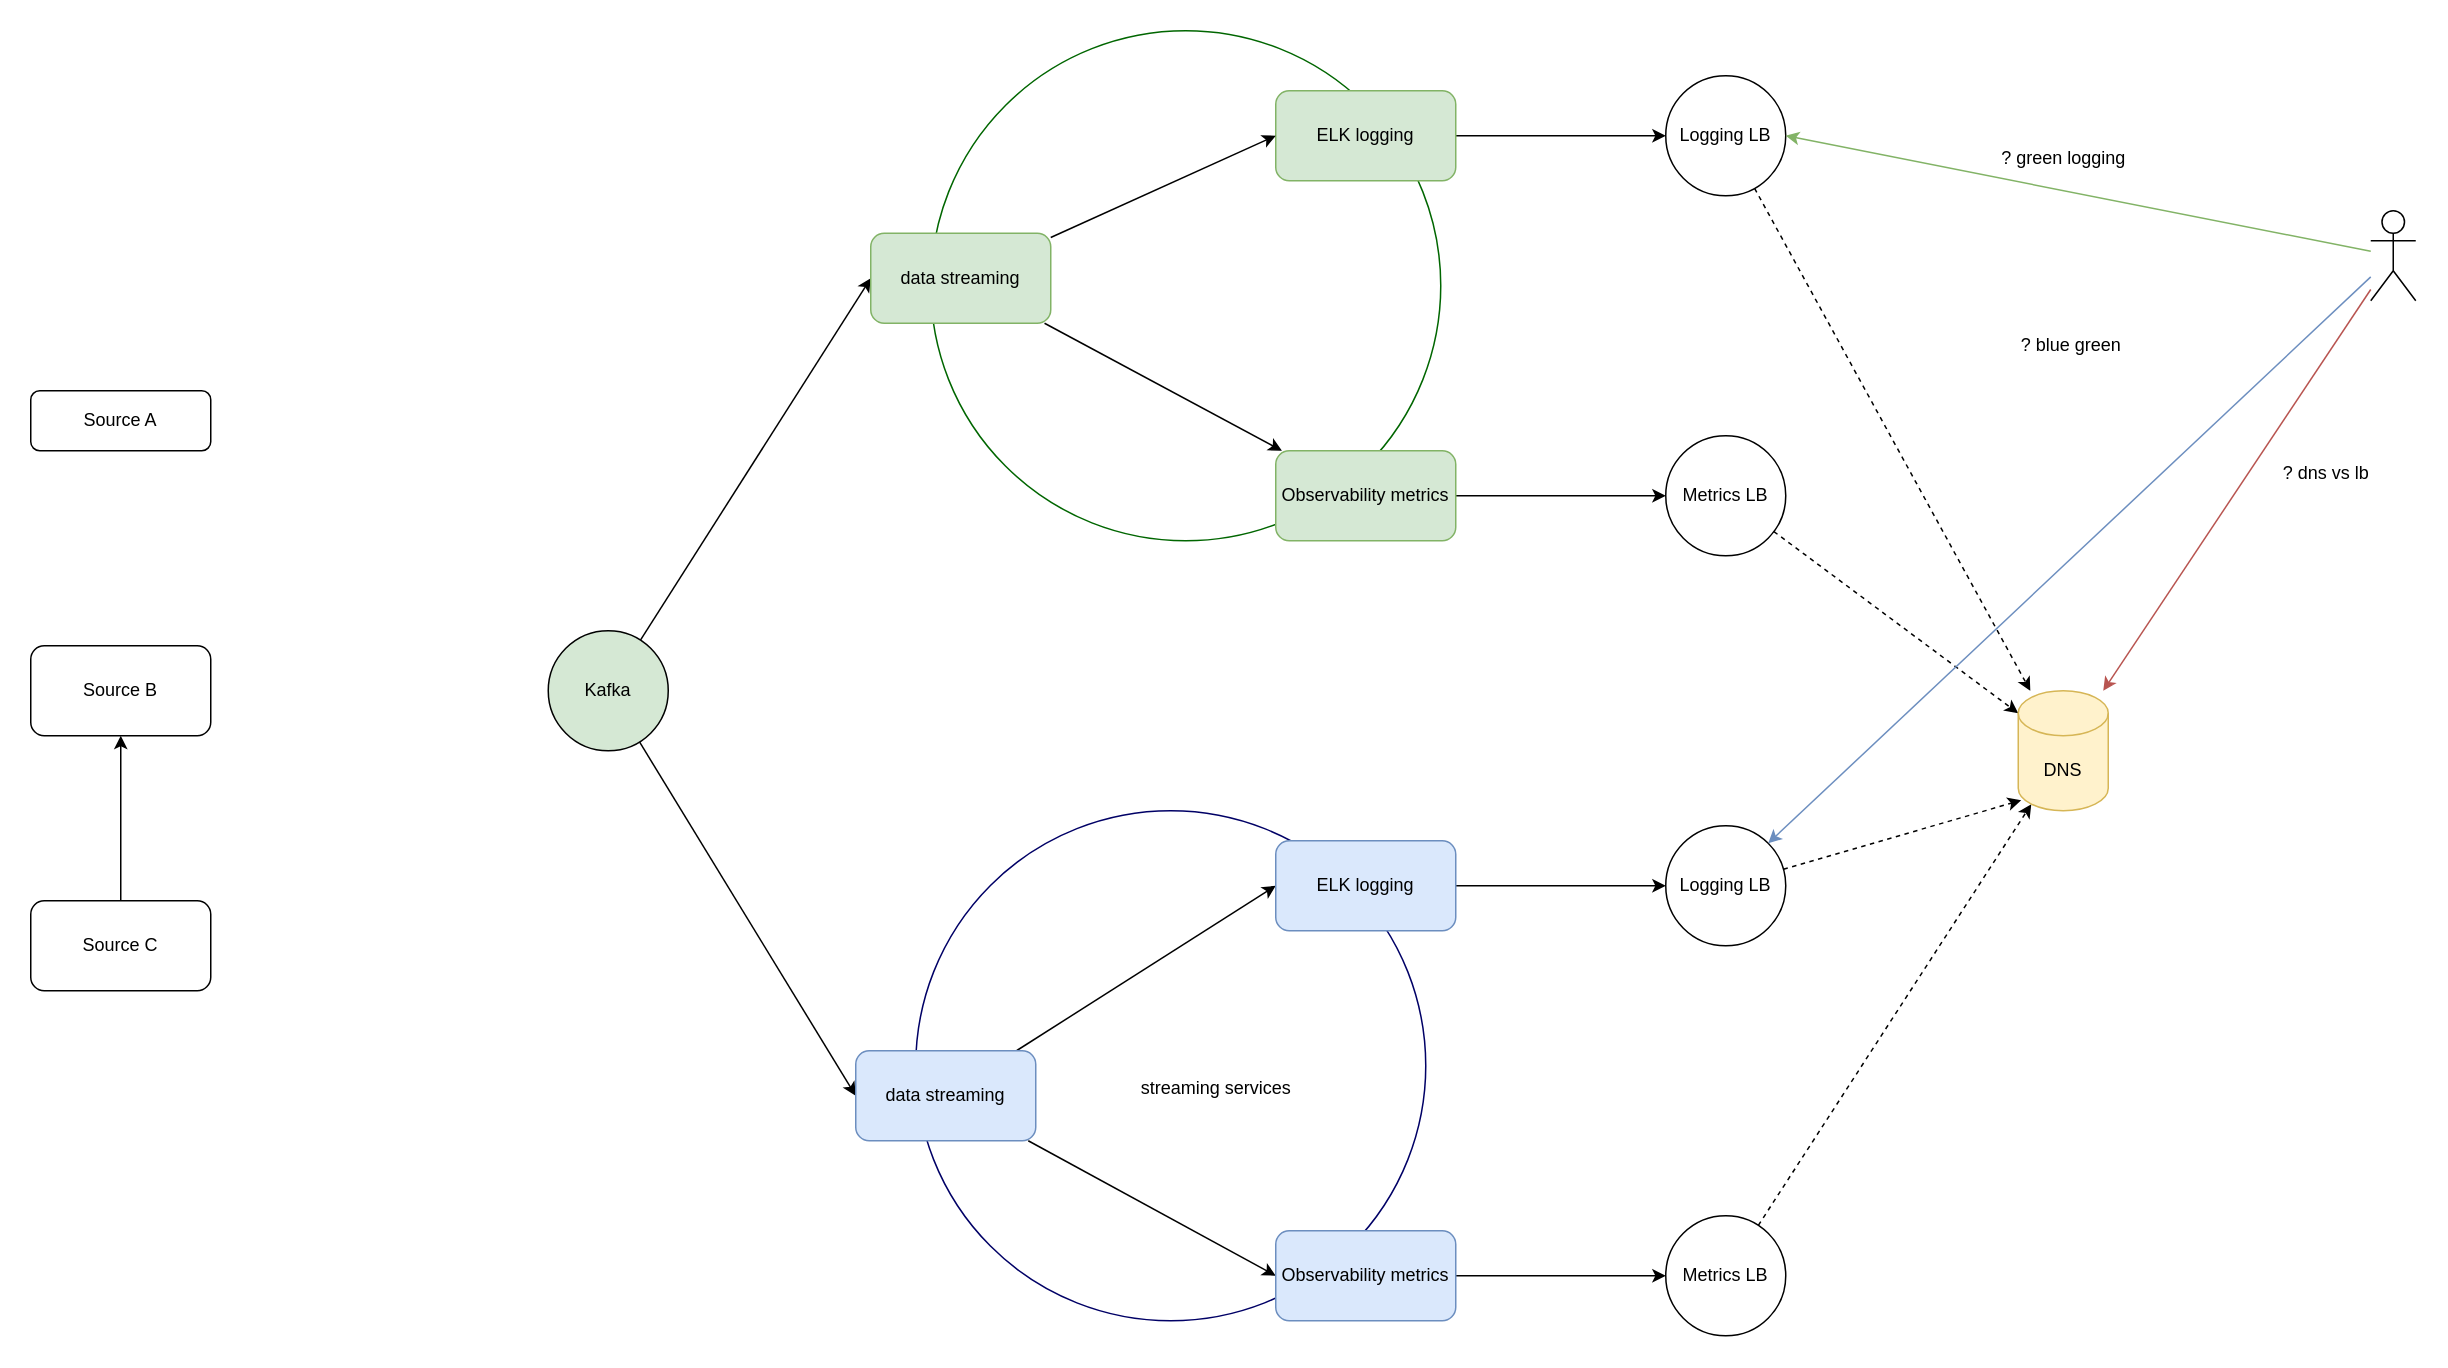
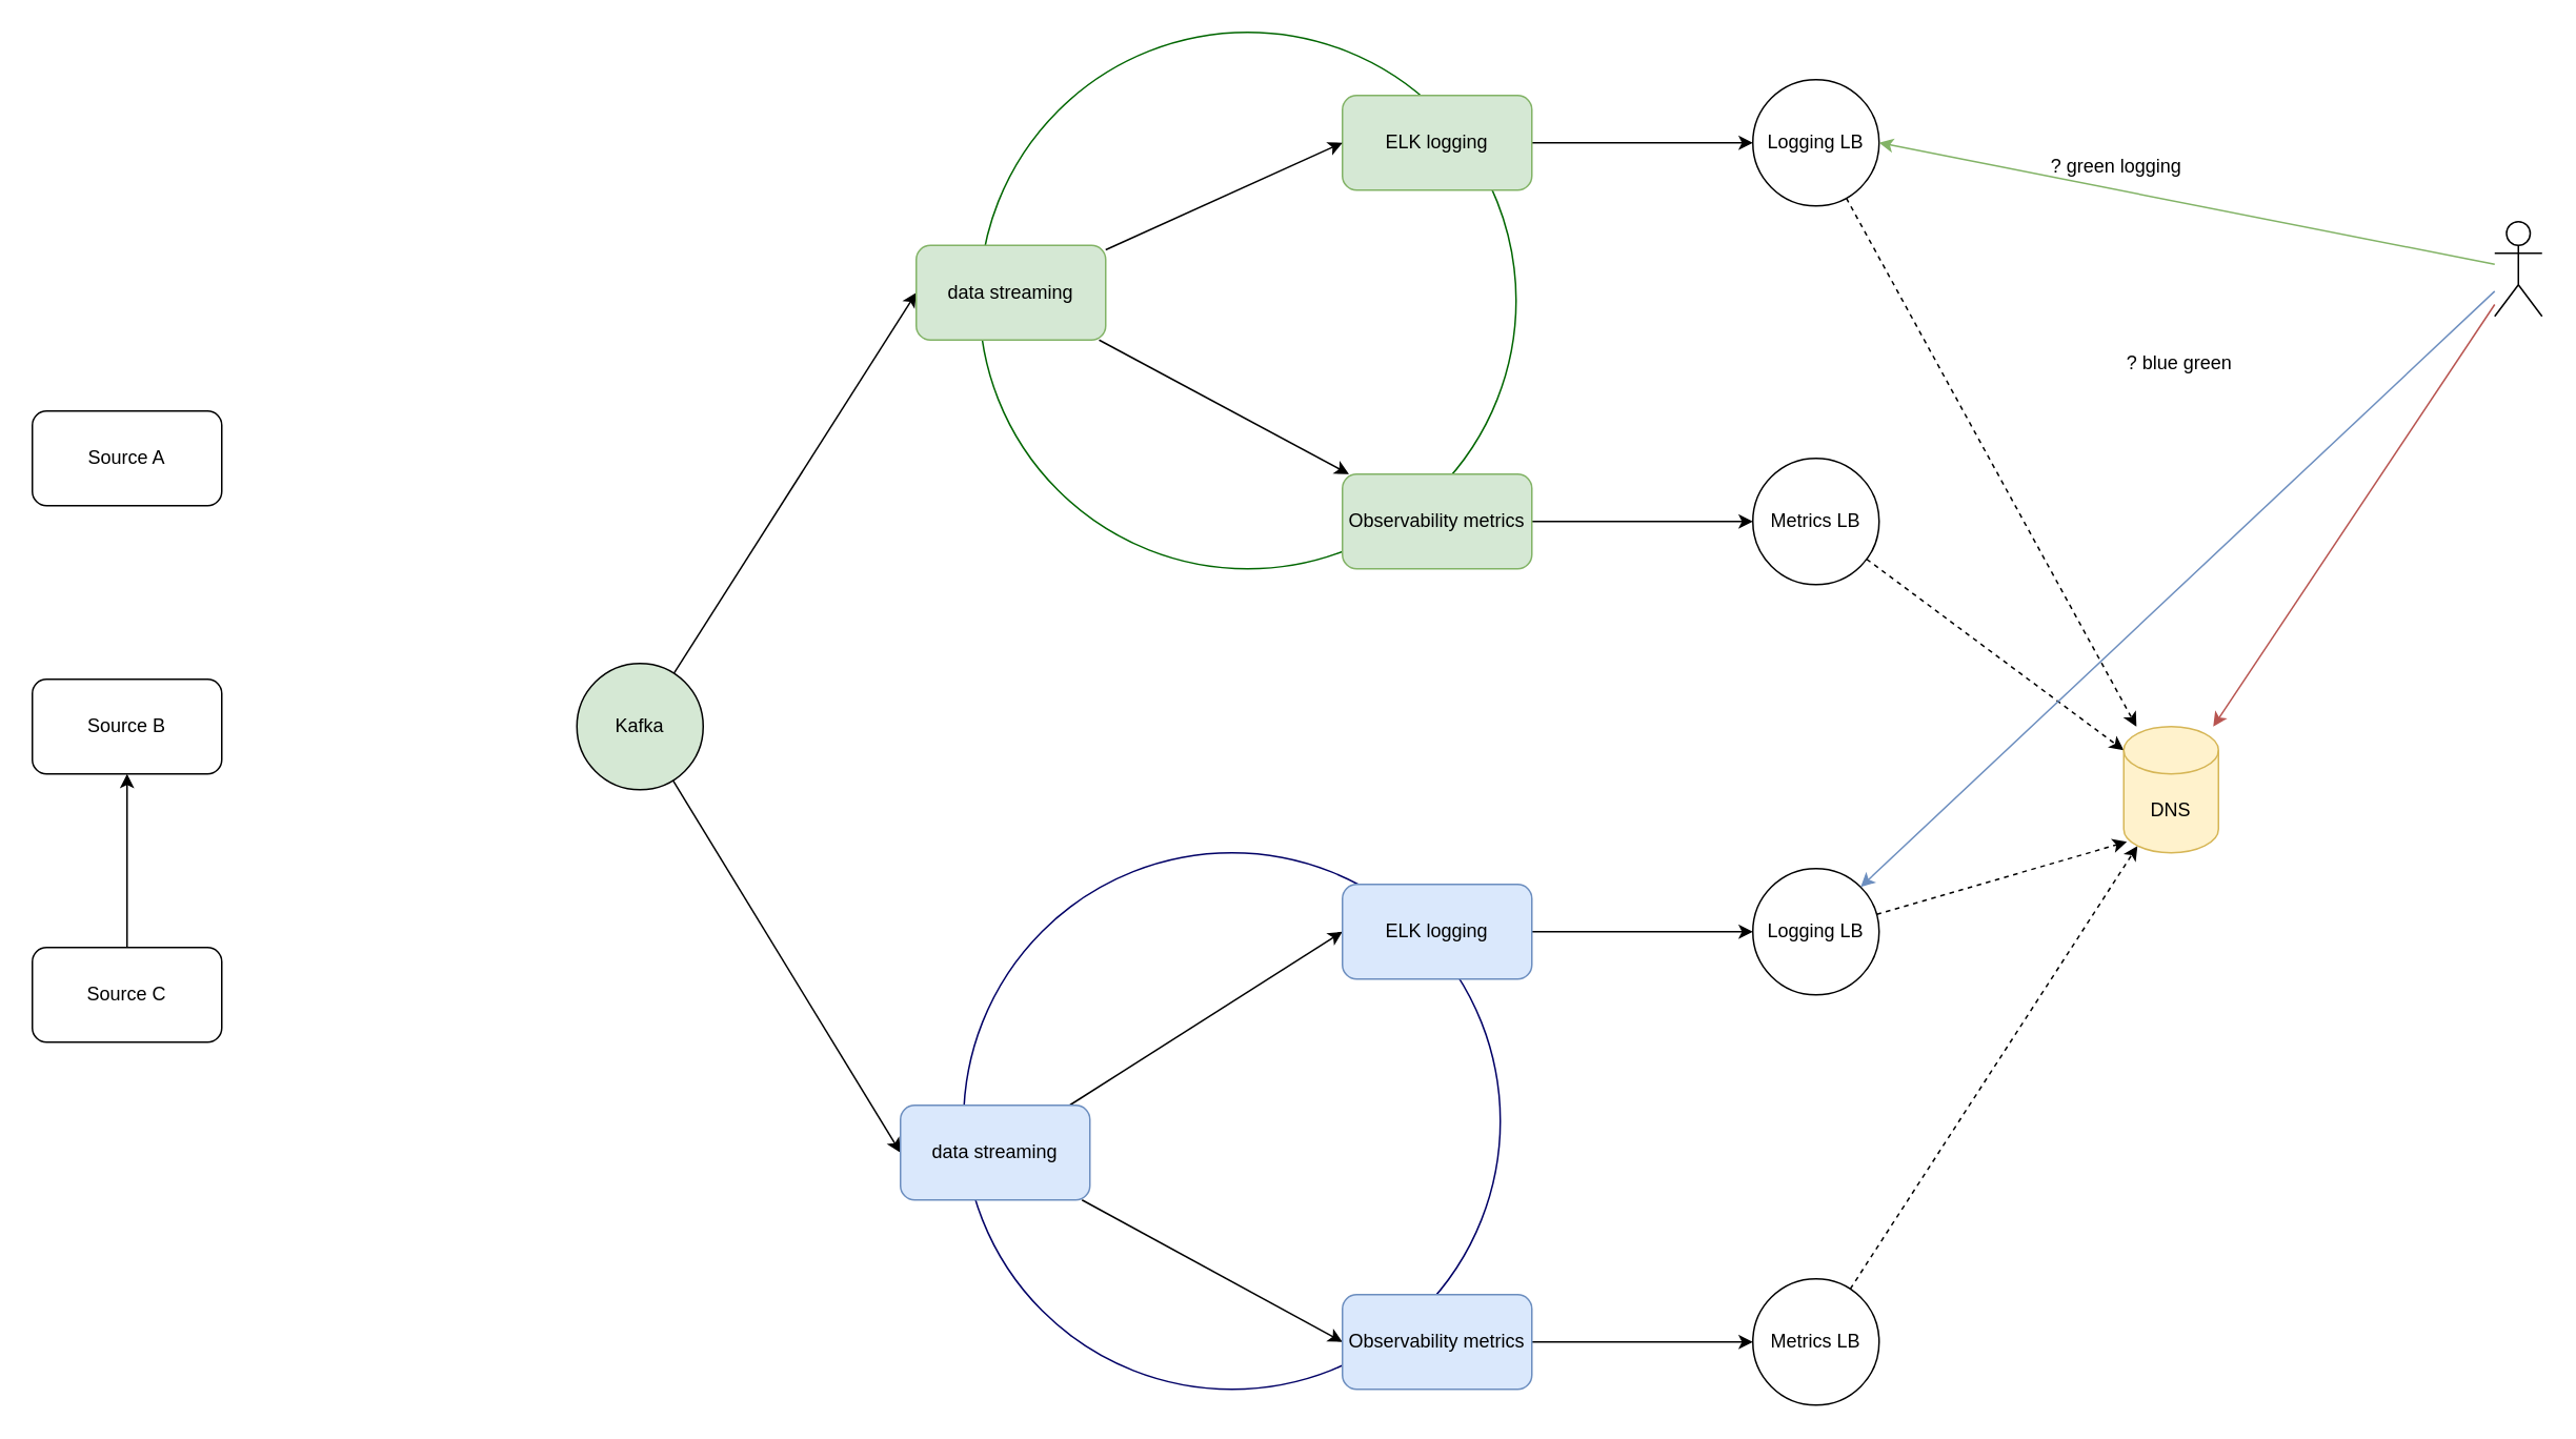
  <mxCell id="0" />
  <mxCell id="1" parent="0" />
  <mxCell id="2" value="" style="ellipse;whiteSpace=wrap;html=1;aspect=fixed;strokeColor=#000066;" vertex="1" parent="1"><mxGeometry x="610" y="540" width="340" height="340" as="geometry" /></mxCell>
  <mxCell id="3" value="" style="ellipse;whiteSpace=wrap;html=1;aspect=fixed;strokeColor=#006600;" vertex="1" parent="1"><mxGeometry x="620" y="20" width="340" height="340" as="geometry" /></mxCell>
- <mxCell id="4" value="Source A" style="rounded=1;whiteSpace=wrap;html=1;" vertex="1" parent="1"><mxGeometry x="20" y="260" width="120" height="40" as="geometry" /></mxCell>
+ <mxCell id="4" value="Source A" style="rounded=1;whiteSpace=wrap;html=1;" vertex="1" parent="1"><mxGeometry x="20" y="260" width="120" height="60" as="geometry" /></mxCell>
  <mxCell id="5" value="Source B" style="rounded=1;whiteSpace=wrap;html=1;" vertex="1" parent="1"><mxGeometry x="20" y="430" width="120" height="60" as="geometry" /></mxCell>
  <mxCell id="6" style="edgeStyle=none;rounded=0;orthogonalLoop=1;jettySize=auto;html=1;" edge="1" parent="1" source="7" target="5"><mxGeometry relative="1" as="geometry"><mxPoint x="310" y="460" as="targetPoint" /></mxGeometry></mxCell>
  <mxCell id="7" value="Source C" style="rounded=1;whiteSpace=wrap;html=1;" vertex="1" parent="1"><mxGeometry x="20" y="600" width="120" height="60" as="geometry" /></mxCell>
  <mxCell id="8" style="rounded=0;orthogonalLoop=1;jettySize=auto;html=1;entryX=0;entryY=0.5;entryDx=0;entryDy=0;" edge="1" parent="1" source="10" target="13"><mxGeometry relative="1" as="geometry" /></mxCell>
  <mxCell id="9" style="edgeStyle=none;rounded=0;orthogonalLoop=1;jettySize=auto;html=1;entryX=0;entryY=0.5;entryDx=0;entryDy=0;" edge="1" parent="1" source="10" target="24"><mxGeometry relative="1" as="geometry" /></mxCell>
  <mxCell id="10" value="Kafka" style="ellipse;whiteSpace=wrap;html=1;aspect=fixed;fillColor=#d5e8d4;" vertex="1" parent="1"><mxGeometry x="365" y="420" width="80" height="80" as="geometry" /></mxCell>
  <mxCell id="11" style="edgeStyle=none;rounded=0;orthogonalLoop=1;jettySize=auto;html=1;entryX=0;entryY=0.5;entryDx=0;entryDy=0;" edge="1" parent="1" source="13" target="28"><mxGeometry relative="1" as="geometry" /></mxCell>
  <mxCell id="12" style="edgeStyle=none;rounded=0;orthogonalLoop=1;jettySize=auto;html=1;entryX=0;entryY=0.5;entryDx=0;entryDy=0;" edge="1" parent="1" source="13" target="17"><mxGeometry relative="1" as="geometry" /></mxCell>
  <mxCell id="13" value="data streaming" style="rounded=1;whiteSpace=wrap;html=1;fillColor=#dae8fc;strokeColor=#6c8ebf;" vertex="1" parent="1"><mxGeometry x="570" y="700" width="120" height="60" as="geometry" /></mxCell>
  <mxCell id="14" style="edgeStyle=none;rounded=0;orthogonalLoop=1;jettySize=auto;html=1;entryX=0;entryY=0.5;entryDx=0;entryDy=0;" edge="1" parent="1" source="15" target="19"><mxGeometry relative="1" as="geometry" /></mxCell>
  <mxCell id="15" value="Observability metrics" style="rounded=1;whiteSpace=wrap;html=1;fillColor=#d5e8d4;strokeColor=#82b366;" vertex="1" parent="1"><mxGeometry x="850" y="300" width="120" height="60" as="geometry" /></mxCell>
  <mxCell id="16" style="edgeStyle=none;rounded=0;orthogonalLoop=1;jettySize=auto;html=1;entryX=0;entryY=0.5;entryDx=0;entryDy=0;" edge="1" parent="1" source="17" target="30"><mxGeometry relative="1" as="geometry"><mxPoint x="1110" y="720" as="targetPoint" /></mxGeometry></mxCell>
  <mxCell id="17" value="ELK logging" style="rounded=1;whiteSpace=wrap;html=1;fillColor=#dae8fc;strokeColor=#6c8ebf;" vertex="1" parent="1"><mxGeometry x="850" y="560" width="120" height="60" as="geometry" /></mxCell>
  <mxCell id="18" style="edgeStyle=none;rounded=0;orthogonalLoop=1;jettySize=auto;html=1;entryX=0;entryY=0;entryDx=0;entryDy=15;entryPerimeter=0;dashed=1;strokeColor=#000000;" edge="1" parent="1" source="19" target="33"><mxGeometry relative="1" as="geometry" /></mxCell>
  <mxCell id="19" value="Metrics LB" style="ellipse;whiteSpace=wrap;html=1;aspect=fixed;" vertex="1" parent="1"><mxGeometry x="1110" y="290" width="80" height="80" as="geometry" /></mxCell>
  <mxCell id="20" style="edgeStyle=none;rounded=0;orthogonalLoop=1;jettySize=auto;html=1;entryX=0;entryY=0.5;entryDx=0;entryDy=0;" edge="1" parent="1" source="21" target="32"><mxGeometry relative="1" as="geometry"><mxPoint x="1110" y="210" as="targetPoint" /></mxGeometry></mxCell>
  <mxCell id="21" value="ELK logging" style="rounded=1;whiteSpace=wrap;html=1;fillColor=#d5e8d4;strokeColor=#82b366;" vertex="1" parent="1"><mxGeometry x="850" y="60" width="120" height="60" as="geometry" /></mxCell>
  <mxCell id="22" style="edgeStyle=none;rounded=0;orthogonalLoop=1;jettySize=auto;html=1;entryX=0;entryY=0.5;entryDx=0;entryDy=0;" edge="1" parent="1" source="24" target="21"><mxGeometry relative="1" as="geometry" /></mxCell>
  <mxCell id="23" style="edgeStyle=none;rounded=0;orthogonalLoop=1;jettySize=auto;html=1;strokeColor=#000000;" edge="1" parent="1" source="24" target="15"><mxGeometry relative="1" as="geometry" /></mxCell>
  <mxCell id="24" value="data streaming" style="rounded=1;whiteSpace=wrap;html=1;fillColor=#d5e8d4;strokeColor=#82b366;" vertex="1" parent="1"><mxGeometry x="580" y="155" width="120" height="60" as="geometry" /></mxCell>
  <mxCell id="25" style="edgeStyle=none;rounded=0;orthogonalLoop=1;jettySize=auto;html=1;entryX=0.145;entryY=1;entryDx=0;entryDy=-4.35;entryPerimeter=0;dashed=1;strokeColor=#000000;" edge="1" parent="1" source="26" target="33"><mxGeometry relative="1" as="geometry" /></mxCell>
  <mxCell id="26" value="Metrics LB" style="ellipse;whiteSpace=wrap;html=1;aspect=fixed;" vertex="1" parent="1"><mxGeometry x="1110" y="810" width="80" height="80" as="geometry" /></mxCell>
  <mxCell id="27" style="edgeStyle=none;rounded=0;orthogonalLoop=1;jettySize=auto;html=1;entryX=0;entryY=0.5;entryDx=0;entryDy=0;" edge="1" parent="1" source="28" target="26"><mxGeometry relative="1" as="geometry" /></mxCell>
  <mxCell id="28" value="Observability metrics" style="rounded=1;whiteSpace=wrap;html=1;fillColor=#dae8fc;strokeColor=#6c8ebf;" vertex="1" parent="1"><mxGeometry x="850" y="820" width="120" height="60" as="geometry" /></mxCell>
  <mxCell id="29" style="edgeStyle=none;rounded=0;orthogonalLoop=1;jettySize=auto;html=1;entryX=0.033;entryY=0.913;entryDx=0;entryDy=0;entryPerimeter=0;dashed=1;strokeColor=#000000;" edge="1" parent="1" source="30" target="33"><mxGeometry relative="1" as="geometry" /></mxCell>
  <mxCell id="30" value="Logging LB" style="ellipse;whiteSpace=wrap;html=1;aspect=fixed;" vertex="1" parent="1"><mxGeometry x="1110" y="550" width="80" height="80" as="geometry" /></mxCell>
  <mxCell id="31" style="edgeStyle=none;rounded=0;orthogonalLoop=1;jettySize=auto;html=1;dashed=1;strokeColor=#000000;" edge="1" parent="1" source="32" target="33"><mxGeometry relative="1" as="geometry" /></mxCell>
  <mxCell id="32" value="Logging LB" style="ellipse;whiteSpace=wrap;html=1;aspect=fixed;" vertex="1" parent="1"><mxGeometry x="1110" y="50" width="80" height="80" as="geometry" /></mxCell>
  <mxCell id="33" value="DNS" style="shape=cylinder3;whiteSpace=wrap;html=1;boundedLbl=1;backgroundOutline=1;size=15;fillColor=#fff2cc;strokeColor=#d6b656;" vertex="1" parent="1"><mxGeometry x="1345" y="460" width="60" height="80" as="geometry" /></mxCell>
  <mxCell id="34" style="edgeStyle=none;rounded=0;orthogonalLoop=1;jettySize=auto;html=1;entryX=1;entryY=0.5;entryDx=0;entryDy=0;strokeColor=#82b366;fillColor=#d5e8d4;" edge="1" parent="1" source="37" target="32"><mxGeometry relative="1" as="geometry" /></mxCell>
  <mxCell id="35" style="edgeStyle=none;rounded=0;orthogonalLoop=1;jettySize=auto;html=1;entryX=1;entryY=0;entryDx=0;entryDy=0;strokeColor=#6c8ebf;fillColor=#dae8fc;" edge="1" parent="1" source="37" target="30"><mxGeometry relative="1" as="geometry" /></mxCell>
  <mxCell id="36" style="edgeStyle=none;rounded=0;orthogonalLoop=1;jettySize=auto;html=1;strokeColor=#b85450;fillColor=#f8cecc;" edge="1" parent="1" source="37" target="33"><mxGeometry relative="1" as="geometry" /></mxCell>
  <mxCell id="37" value="" style="shape=umlActor;verticalLabelPosition=bottom;verticalAlign=top;html=1;outlineConnect=0;" vertex="1" parent="1"><mxGeometry x="1580" y="140" width="30" height="60" as="geometry" /></mxCell>
- <mxCell id="38" value="? dns vs lb" style="text;html=1;align=center;verticalAlign=middle;resizable=0;points=[];autosize=1;strokeColor=none;fillColor=none;" vertex="1" parent="1"><mxGeometry x="1510" y="300" width="80" height="30" as="geometry" /></mxCell>
  <mxCell id="39" value="? blue green" style="text;html=1;align=center;verticalAlign=middle;resizable=0;points=[];autosize=1;strokeColor=none;fillColor=none;" vertex="1" parent="1"><mxGeometry x="1330" y="215" width="100" height="30" as="geometry" /></mxCell>
- <mxCell id="40" value="? green logging" style="text;html=1;align=center;verticalAlign=middle;resizable=0;points=[];autosize=1;strokeColor=none;fillColor=none;" vertex="1" parent="1"><mxGeometry x="1320" y="90" width="110" height="30" as="geometry" /></mxCell>
- <mxCell id="41" value="streaming services" style="text;html=1;align=center;verticalAlign=middle;resizable=0;points=[];autosize=1;strokeColor=none;fillColor=none;" vertex="1" parent="1"><mxGeometry x="750" y="710" width="120" height="30" as="geometry" /></mxCell>
+ <mxCell id="40" value="? green logging" style="text;html=1;align=center;verticalAlign=middle;resizable=0;points=[];autosize=1;strokeColor=none;fillColor=none;" vertex="1" parent="1"><mxGeometry x="1285" y="90" width="110" height="30" as="geometry" /></mxCell>
